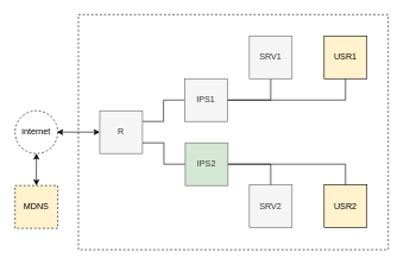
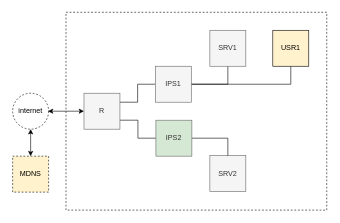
  <mxCell id="0" />
  <mxCell id="1" parent="0" />
  <mxCell id="2" value="" style="rounded=0;whiteSpace=wrap;html=1;strokeColor=#000000;fillColor=none;dashed=1;" vertex="1" parent="1"><mxGeometry x="109" y="20" width="435" height="330" as="geometry" /></mxCell>
  <mxCell id="3" style="edgeStyle=orthogonalEdgeStyle;rounded=0;orthogonalLoop=1;jettySize=auto;html=1;exitX=1;exitY=0.75;exitDx=0;exitDy=0;entryX=0;entryY=0.5;entryDx=0;entryDy=0;endArrow=none;endFill=0;" edge="1" parent="1" source="6" target="15"><mxGeometry relative="1" as="geometry" /></mxCell>
  <mxCell id="4" style="edgeStyle=orthogonalEdgeStyle;rounded=0;orthogonalLoop=1;jettySize=auto;html=1;exitX=0;exitY=0.5;exitDx=0;exitDy=0;endArrow=classic;endFill=1;startArrow=classic;startFill=1;" edge="1" parent="1" source="6"><mxGeometry relative="1" as="geometry"><mxPoint x="79" y="185" as="targetPoint" /></mxGeometry></mxCell>
  <mxCell id="5" style="edgeStyle=orthogonalEdgeStyle;rounded=0;orthogonalLoop=1;jettySize=auto;html=1;exitX=1;exitY=0.25;exitDx=0;exitDy=0;entryX=0;entryY=0.5;entryDx=0;entryDy=0;startArrow=none;startFill=0;endArrow=none;endFill=0;" edge="1" parent="1" source="6" target="9"><mxGeometry relative="1" as="geometry" /></mxCell>
  <mxCell id="6" value="&lt;div&gt;R&lt;/div&gt;" style="whiteSpace=wrap;html=1;aspect=fixed;fillColor=#f5f5f5;strokeColor=#666666;fontColor=#333333;" vertex="1" parent="1"><mxGeometry x="139" y="155" width="60" height="60" as="geometry" /></mxCell>
  <mxCell id="7" style="edgeStyle=orthogonalEdgeStyle;rounded=0;orthogonalLoop=1;jettySize=auto;html=1;exitX=1;exitY=0.5;exitDx=0;exitDy=0;entryX=0.5;entryY=1;entryDx=0;entryDy=0;endArrow=none;endFill=0;" edge="1" parent="1" source="9" target="10"><mxGeometry relative="1" as="geometry" /></mxCell>
  <mxCell id="8" style="edgeStyle=orthogonalEdgeStyle;rounded=0;orthogonalLoop=1;jettySize=auto;html=1;exitX=1;exitY=0.5;exitDx=0;exitDy=0;entryX=0.5;entryY=1;entryDx=0;entryDy=0;endArrow=none;endFill=0;" edge="1" parent="1" source="9" target="18"><mxGeometry relative="1" as="geometry" /></mxCell>
  <mxCell id="9" value="IPS1" style="whiteSpace=wrap;html=1;aspect=fixed;fillColor=#f5f5f5;strokeColor=#666666;fontColor=#333333;" vertex="1" parent="1"><mxGeometry x="258" y="110" width="60" height="60" as="geometry" /></mxCell>
  <mxCell id="10" value="SRV1" style="whiteSpace=wrap;html=1;aspect=fixed;fillColor=#f5f5f5;strokeColor=#666666;fontColor=#333333;" vertex="1" parent="1"><mxGeometry x="349" y="50" width="60" height="60" as="geometry" /></mxCell>
  <mxCell id="11" value="SRV2" style="whiteSpace=wrap;html=1;aspect=fixed;fillColor=#f5f5f5;strokeColor=#666666;fontColor=#333333;" vertex="1" parent="1"><mxGeometry x="349" y="259" width="60" height="60" as="geometry" /></mxCell>
- <mxCell id="12" value="USR2" style="whiteSpace=wrap;html=1;aspect=fixed;fillColor=#fff2cc;strokeColor=#000000;" vertex="1" parent="1"><mxGeometry x="454" y="259" width="60" height="60" as="geometry" /></mxCell>
  <mxCell id="13" style="edgeStyle=orthogonalEdgeStyle;rounded=0;orthogonalLoop=1;jettySize=auto;html=1;exitX=1;exitY=0.5;exitDx=0;exitDy=0;entryX=0.5;entryY=0;entryDx=0;entryDy=0;startArrow=none;startFill=0;endArrow=none;endFill=0;" edge="1" parent="1" source="15" target="11"><mxGeometry relative="1" as="geometry" /></mxCell>
- <mxCell id="14" style="edgeStyle=orthogonalEdgeStyle;rounded=0;orthogonalLoop=1;jettySize=auto;html=1;exitX=1;exitY=0.5;exitDx=0;exitDy=0;entryX=0.5;entryY=0;entryDx=0;entryDy=0;startArrow=none;startFill=0;endArrow=none;endFill=0;" edge="1" parent="1" source="15" target="12"><mxGeometry relative="1" as="geometry" /></mxCell>
  <mxCell id="15" value="IPS2" style="whiteSpace=wrap;html=1;aspect=fixed;fillColor=#d5e8d4;strokeColor=#666666;fontColor=#333333;" vertex="1" parent="1"><mxGeometry x="259" y="200" width="60" height="60" as="geometry" /></mxCell>
  <mxCell id="16" style="edgeStyle=orthogonalEdgeStyle;rounded=0;orthogonalLoop=1;jettySize=auto;html=1;exitX=0.5;exitY=0;exitDx=0;exitDy=0;entryX=0.5;entryY=1;entryDx=0;entryDy=0;endArrow=classic;endFill=1;startArrow=classic;startFill=1;" edge="1" parent="1" source="17" target="19"><mxGeometry relative="1" as="geometry" /></mxCell>
  <mxCell id="17" value="MDNS" style="whiteSpace=wrap;html=1;aspect=fixed;fillColor=#fff2cc;strokeColor=#000000;dashed=1;" vertex="1" parent="1"><mxGeometry x="20" y="260" width="60" height="60" as="geometry" /></mxCell>
  <mxCell id="18" value="USR1" style="whiteSpace=wrap;html=1;aspect=fixed;fillColor=#fff2cc;strokeColor=#000000;" vertex="1" parent="1"><mxGeometry x="454" y="50" width="60" height="60" as="geometry" /></mxCell>
  <mxCell id="19" value="internet" style="ellipse;whiteSpace=wrap;html=1;aspect=fixed;dashed=1;strokeColor=#000000;fillColor=none;" vertex="1" parent="1"><mxGeometry x="20" y="155" width="60" height="60" as="geometry" /></mxCell>
  <mxCell id="20" value="" style="rounded=0;whiteSpace=wrap;html=1;dashed=1;strokeColor=#000000;fillColor=none;" vertex="1" parent="1"><mxGeometry x="244" y="80" as="geometry" /></mxCell>
